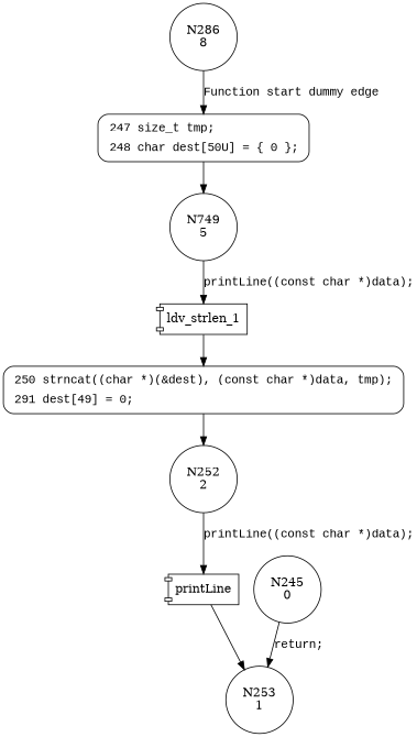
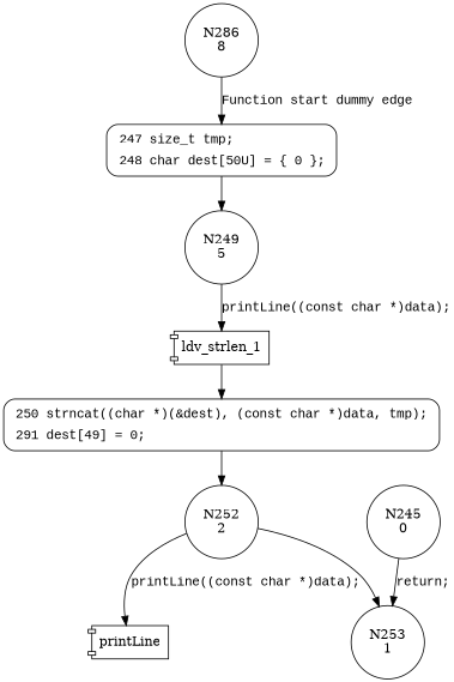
  digraph {
    node [shape=circle]
    edge [fontname="Courier New"]
    n1 [label="N286\n8"]
    n2 [fillcolor=white fontname="Courier New" label=<<table border="0" cellborder="0" cellpadding="3" bgcolor="white"><tr><td align="right">247</td><td align="left">size_t tmp;</td></tr><tr><td align="right">248</td><td align="left">char dest[50U] = &#123; 0 &#125;;</td></tr></table>> penwidth=1 shape=Mrecord style="filled,bold"]
-   n3 [label="N749\n5"]
+   n3 [label="N249\n5"]
    n4 [label=ldv_strlen_1 shape=component]
    n5 [fillcolor=white fontname="Courier New" label=<<table border="0" cellborder="0" cellpadding="3" bgcolor="white"><tr><td align="right">250</td><td align="left">strncat((char *)(&amp;dest), (const char *)data, tmp);</td></tr><tr><td align="right">291</td><td align="left">dest[49] = 0;</td></tr></table>> penwidth=1 shape=Mrecord style="filled,bold"]
    n6 [label="N252\n2"]
    n7 [label=printLine shape=component]
    n8 [label="N253\n1"]
    n9 [label="N245\n0"]
    n1 -> n2 [label="Function start dummy edge"]
    n2 -> n3 [fontname=""]
    n3 -> n4 [label="printLine((const char *)data);"]
    n4 -> n5
    n5 -> n6 [fontname=""]
    n6 -> n7 [label="printLine((const char *)data);"]
-   n7 -> n8
+   n6 -> n8
    n9 -> n8 [label="return;"]
  }
